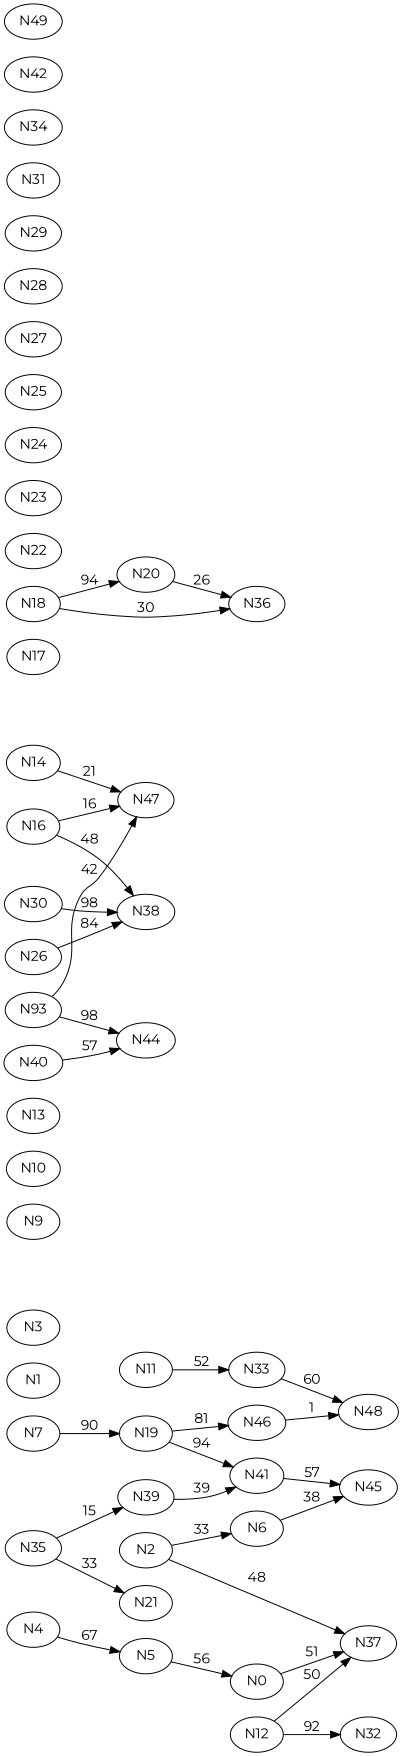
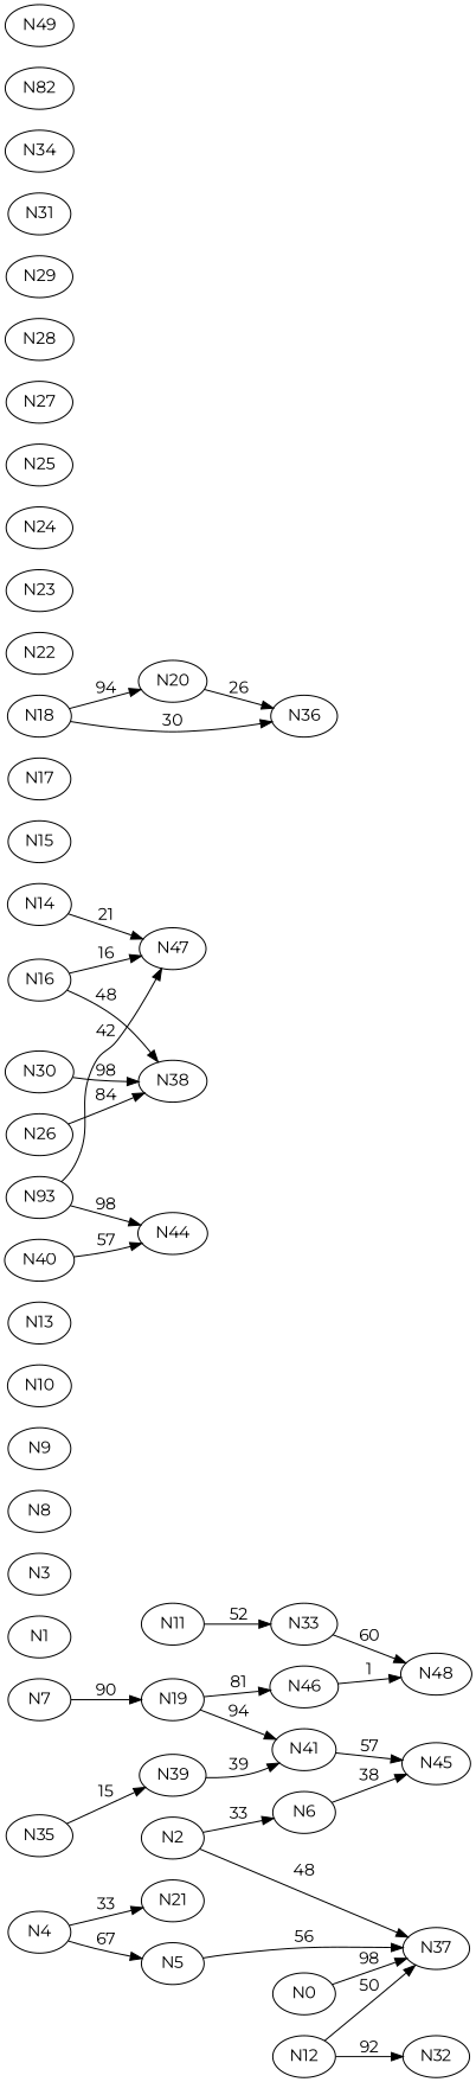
  digraph {
    fontname=Montserrat
    rankdir=LR
    node [fontname=Montserrat]
    edge [fontname=Montserrat]
    n1 [label=N0]
    n2 [label=N37]
    n3 [label=N1]
    n4 [label=N2]
    n5 [label=N6]
    n6 [label=N45]
    n7 [label=N3]
    n8 [label=N4]
    n9 [label=N5]
    n10 [label=N21]
    n11 [label=N7]
    n12 [label=N19]
    n13 [label=N41]
    n14 [label=N46]
+   n15 [label=N8]
    n16 [label=N9]
    n17 [label=N10]
    n18 [label=N11]
    n19 [label=N33]
    n20 [label=N48]
    n21 [label=N12]
    n22 [label=N32]
    n23 [label=N13]
    n24 [label=N14]
    n25 [label=N47]
+   n26 [label=N15]
    n27 [label=N16]
    n28 [label=N38]
    n29 [label=N17]
    n30 [label=N18]
    n31 [label=N20]
    n32 [label=N36]
    n33 [label=N30]
    n34 [label=N22]
    n35 [label=N23]
    n36 [label=N24]
    n37 [label=N25]
    n38 [label=N26]
    n39 [label=N27]
    n40 [label=N28]
    n41 [label=N29]
    n42 [label=N31]
    n43 [label=N34]
    n44 [label=N35]
    n45 [label=N39]
    n46 [label=N40]
    n47 [label=N44]
-   n48 [label=N42]
+   n48 [label=N82]
    n49 [label=N93]
    n50 [label=N49]
-   n1 -> n2 [label=51]
+   n1 -> n2 [label=98]
    n4 -> n2 [label=48]
    n4 -> n5 [label=33]
    n5 -> n6 [label=38]
    n8 -> n9 [label=67]
-   n44 -> n10 [label=33]
-   n9 -> n1 [label=56]
+   n8 -> n10 [label=33]
+   n9 -> n2 [label=56]
    n11 -> n12 [label=90]
    n12 -> n13 [label=94]
    n12 -> n14 [label=81]
    n13 -> n6 [label=57]
    n14 -> n20 [label=1]
    n18 -> n19 [label=52]
    n19 -> n20 [label=60]
    n21 -> n2 [label=50]
    n21 -> n22 [label=92]
    n24 -> n25 [label=21]
    n27 -> n25 [label=16]
    n27 -> n28 [label=48]
    n30 -> n31 [label=94]
    n30 -> n32 [label=30]
    n31 -> n32 [label=26]
    n33 -> n28 [label=98]
    n38 -> n28 [label=84]
    n44 -> n45 [label=15]
    n45 -> n13 [label=39]
    n46 -> n47 [label=57]
    n49 -> n25 [label=42]
    n49 -> n47 [label=98]
  }
